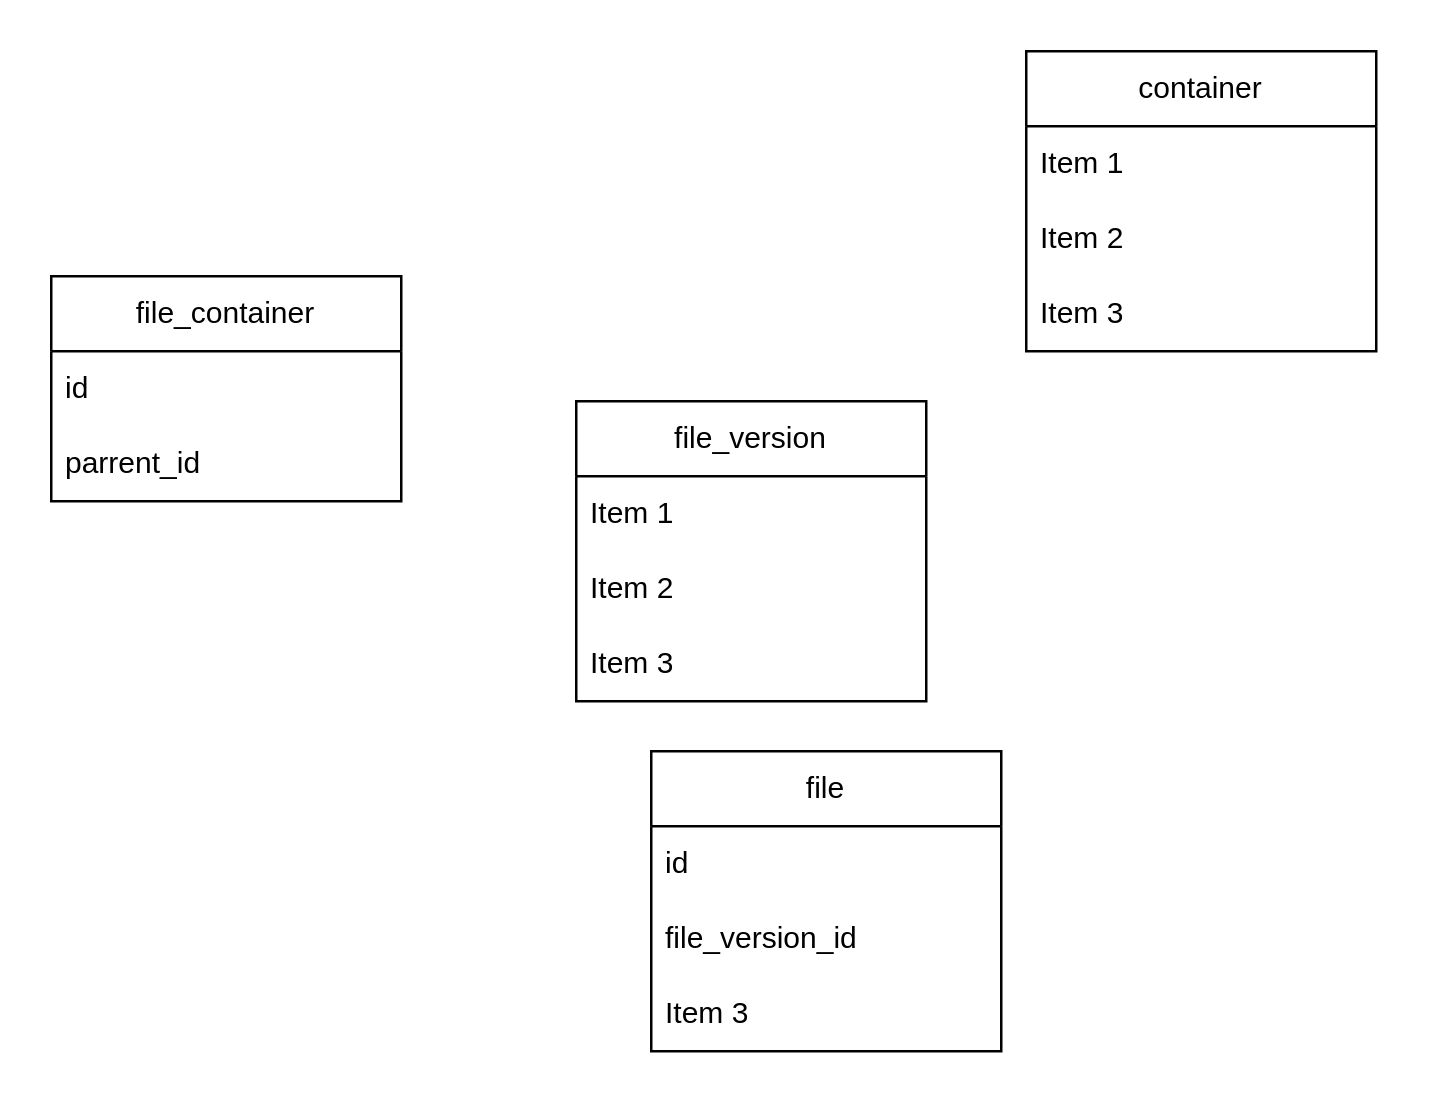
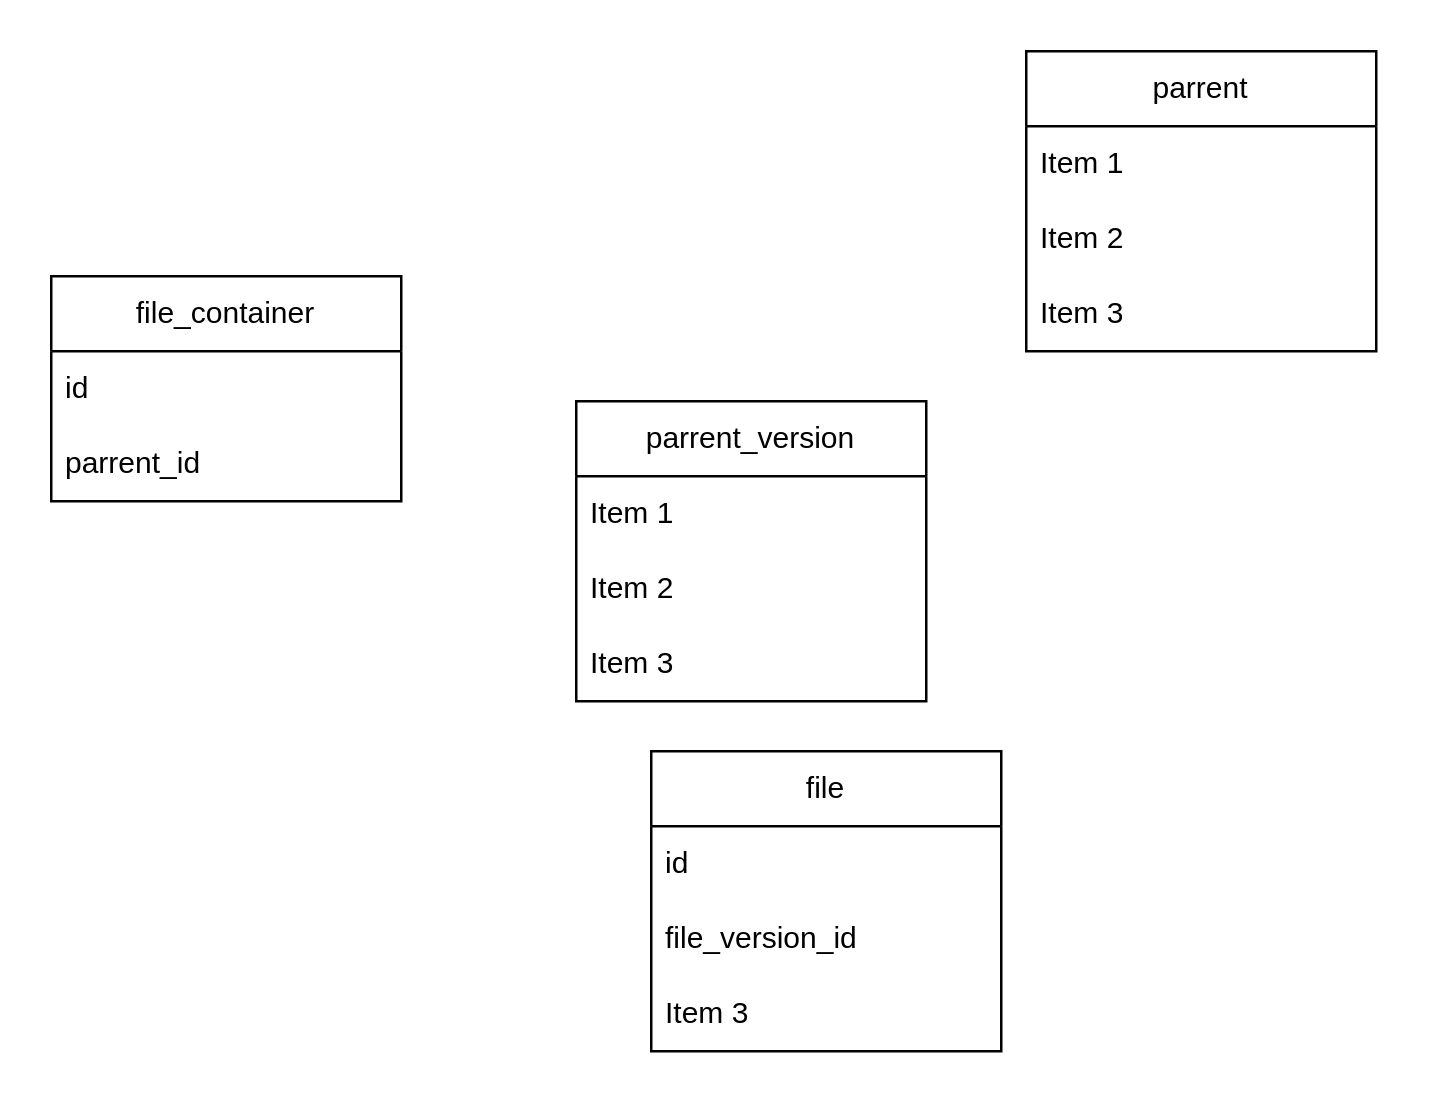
  <mxCell id="0" />
  <mxCell id="1" parent="0" />
  <mxCell id="2" value="file_container" style="swimlane;fontStyle=0;childLayout=stackLayout;horizontal=1;startSize=30;horizontalStack=0;resizeParent=1;resizeParentMax=0;resizeLast=0;collapsible=1;marginBottom=0;whiteSpace=wrap;html=1;" vertex="1" parent="1"><mxGeometry x="20" y="110" width="140" height="90" as="geometry" /></mxCell>
  <mxCell id="3" value="id" style="text;strokeColor=none;fillColor=none;align=left;verticalAlign=middle;spacingLeft=4;spacingRight=4;overflow=hidden;points=[[0,0.5],[1,0.5]];portConstraint=eastwest;rotatable=0;whiteSpace=wrap;html=1;" vertex="1" parent="2"><mxGeometry y="30" width="140" height="30" as="geometry" /></mxCell>
  <mxCell id="4" value="&lt;div&gt;parrent_id&lt;/div&gt;" style="text;strokeColor=none;fillColor=none;align=left;verticalAlign=middle;spacingLeft=4;spacingRight=4;overflow=hidden;points=[[0,0.5],[1,0.5]];portConstraint=eastwest;rotatable=0;whiteSpace=wrap;html=1;" vertex="1" parent="2"><mxGeometry y="60" width="140" height="30" as="geometry" /></mxCell>
- <mxCell id="5" value="file_version" style="swimlane;fontStyle=0;childLayout=stackLayout;horizontal=1;startSize=30;horizontalStack=0;resizeParent=1;resizeParentMax=0;resizeLast=0;collapsible=1;marginBottom=0;whiteSpace=wrap;html=1;" vertex="1" parent="1"><mxGeometry x="230" y="160" width="140" height="120" as="geometry" /></mxCell>
+ <mxCell id="5" value="parrent_version" style="swimlane;fontStyle=0;childLayout=stackLayout;horizontal=1;startSize=30;horizontalStack=0;resizeParent=1;resizeParentMax=0;resizeLast=0;collapsible=1;marginBottom=0;whiteSpace=wrap;html=1;" vertex="1" parent="1"><mxGeometry x="230" y="160" width="140" height="120" as="geometry" /></mxCell>
  <mxCell id="6" value="Item 1" style="text;strokeColor=none;fillColor=none;align=left;verticalAlign=middle;spacingLeft=4;spacingRight=4;overflow=hidden;points=[[0,0.5],[1,0.5]];portConstraint=eastwest;rotatable=0;whiteSpace=wrap;html=1;" vertex="1" parent="5"><mxGeometry y="30" width="140" height="30" as="geometry" /></mxCell>
  <mxCell id="7" value="Item 2" style="text;strokeColor=none;fillColor=none;align=left;verticalAlign=middle;spacingLeft=4;spacingRight=4;overflow=hidden;points=[[0,0.5],[1,0.5]];portConstraint=eastwest;rotatable=0;whiteSpace=wrap;html=1;" vertex="1" parent="5"><mxGeometry y="60" width="140" height="30" as="geometry" /></mxCell>
  <mxCell id="8" value="Item 3" style="text;strokeColor=none;fillColor=none;align=left;verticalAlign=middle;spacingLeft=4;spacingRight=4;overflow=hidden;points=[[0,0.5],[1,0.5]];portConstraint=eastwest;rotatable=0;whiteSpace=wrap;html=1;" vertex="1" parent="5"><mxGeometry y="90" width="140" height="30" as="geometry" /></mxCell>
  <mxCell id="9" value="&lt;div&gt;file&lt;/div&gt;" style="swimlane;fontStyle=0;childLayout=stackLayout;horizontal=1;startSize=30;horizontalStack=0;resizeParent=1;resizeParentMax=0;resizeLast=0;collapsible=1;marginBottom=0;whiteSpace=wrap;html=1;" vertex="1" parent="1"><mxGeometry x="260" y="300" width="140" height="120" as="geometry" /></mxCell>
  <mxCell id="10" value="id" style="text;strokeColor=none;fillColor=none;align=left;verticalAlign=middle;spacingLeft=4;spacingRight=4;overflow=hidden;points=[[0,0.5],[1,0.5]];portConstraint=eastwest;rotatable=0;whiteSpace=wrap;html=1;" vertex="1" parent="9"><mxGeometry y="30" width="140" height="30" as="geometry" /></mxCell>
  <mxCell id="11" value="file_version_id" style="text;strokeColor=none;fillColor=none;align=left;verticalAlign=middle;spacingLeft=4;spacingRight=4;overflow=hidden;points=[[0,0.5],[1,0.5]];portConstraint=eastwest;rotatable=0;whiteSpace=wrap;html=1;" vertex="1" parent="9"><mxGeometry y="60" width="140" height="30" as="geometry" /></mxCell>
  <mxCell id="12" value="Item 3" style="text;strokeColor=none;fillColor=none;align=left;verticalAlign=middle;spacingLeft=4;spacingRight=4;overflow=hidden;points=[[0,0.5],[1,0.5]];portConstraint=eastwest;rotatable=0;whiteSpace=wrap;html=1;" vertex="1" parent="9"><mxGeometry y="90" width="140" height="30" as="geometry" /></mxCell>
- <mxCell id="13" value="container" style="swimlane;fontStyle=0;childLayout=stackLayout;horizontal=1;startSize=30;horizontalStack=0;resizeParent=1;resizeParentMax=0;resizeLast=0;collapsible=1;marginBottom=0;whiteSpace=wrap;html=1;" vertex="1" parent="1"><mxGeometry x="410" y="20" width="140" height="120" as="geometry" /></mxCell>
+ <mxCell id="13" value="parrent" style="swimlane;fontStyle=0;childLayout=stackLayout;horizontal=1;startSize=30;horizontalStack=0;resizeParent=1;resizeParentMax=0;resizeLast=0;collapsible=1;marginBottom=0;whiteSpace=wrap;html=1;" vertex="1" parent="1"><mxGeometry x="410" y="20" width="140" height="120" as="geometry" /></mxCell>
  <mxCell id="14" value="Item 1" style="text;strokeColor=none;fillColor=none;align=left;verticalAlign=middle;spacingLeft=4;spacingRight=4;overflow=hidden;points=[[0,0.5],[1,0.5]];portConstraint=eastwest;rotatable=0;whiteSpace=wrap;html=1;" vertex="1" parent="13"><mxGeometry y="30" width="140" height="30" as="geometry" /></mxCell>
  <mxCell id="15" value="Item 2" style="text;strokeColor=none;fillColor=none;align=left;verticalAlign=middle;spacingLeft=4;spacingRight=4;overflow=hidden;points=[[0,0.5],[1,0.5]];portConstraint=eastwest;rotatable=0;whiteSpace=wrap;html=1;" vertex="1" parent="13"><mxGeometry y="60" width="140" height="30" as="geometry" /></mxCell>
  <mxCell id="16" value="Item 3" style="text;strokeColor=none;fillColor=none;align=left;verticalAlign=middle;spacingLeft=4;spacingRight=4;overflow=hidden;points=[[0,0.5],[1,0.5]];portConstraint=eastwest;rotatable=0;whiteSpace=wrap;html=1;" vertex="1" parent="13"><mxGeometry y="90" width="140" height="30" as="geometry" /></mxCell>
